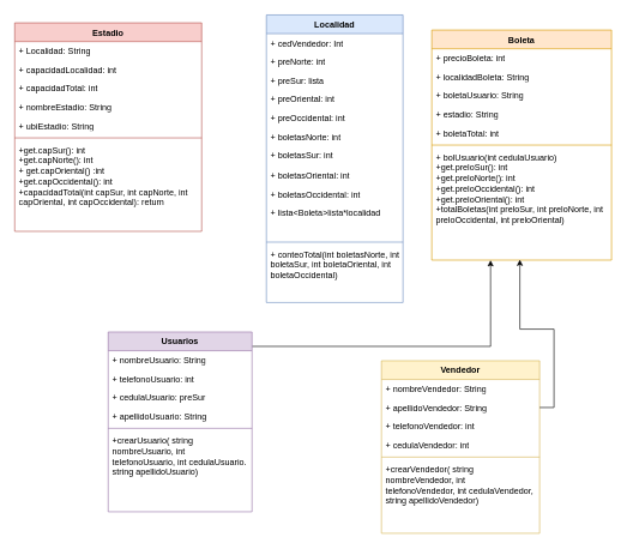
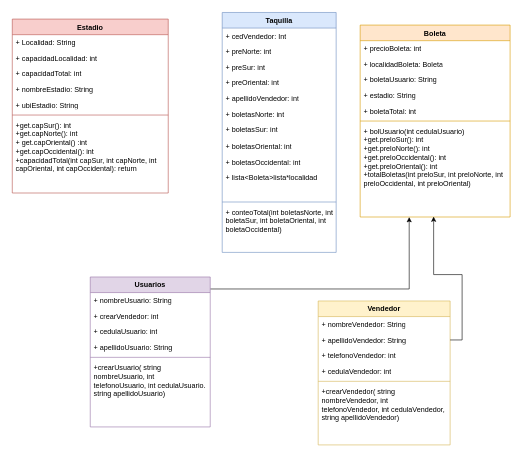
  <mxCell id="0" />
  <mxCell id="1" parent="0" />
  <mxCell id="2" value="Boleta" style="swimlane;fontStyle=1;align=center;verticalAlign=top;childLayout=stackLayout;horizontal=1;startSize=26;horizontalStack=0;resizeParent=1;resizeParentMax=0;resizeLast=0;collapsible=1;marginBottom=0;whiteSpace=wrap;html=1;fillColor=#ffe6cc;strokeColor=#d79b00;" parent="1" vertex="1"><mxGeometry x="600" y="41" width="250" height="320" as="geometry" /></mxCell>
  <mxCell id="3" value="+ precioBoleta: int" style="text;strokeColor=none;fillColor=none;align=left;verticalAlign=top;spacingLeft=4;spacingRight=4;overflow=hidden;rotatable=0;points=[[0,0.5],[1,0.5]];portConstraint=eastwest;whiteSpace=wrap;html=1;" parent="2" vertex="1"><mxGeometry y="26" width="250" height="26" as="geometry" /></mxCell>
- <mxCell id="4" value="+ localidadBoleta: String" style="text;strokeColor=none;fillColor=none;align=left;verticalAlign=top;spacingLeft=4;spacingRight=4;overflow=hidden;rotatable=0;points=[[0,0.5],[1,0.5]];portConstraint=eastwest;whiteSpace=wrap;html=1;" parent="2" vertex="1"><mxGeometry y="52" width="250" height="26" as="geometry" /></mxCell>
+ <mxCell id="4" value="+ localidadBoleta: Boleta" style="text;strokeColor=none;fillColor=none;align=left;verticalAlign=top;spacingLeft=4;spacingRight=4;overflow=hidden;rotatable=0;points=[[0,0.5],[1,0.5]];portConstraint=eastwest;whiteSpace=wrap;html=1;" parent="2" vertex="1"><mxGeometry y="52" width="250" height="26" as="geometry" /></mxCell>
  <mxCell id="5" value="+ boletaUsuario: String" style="text;strokeColor=none;fillColor=none;align=left;verticalAlign=top;spacingLeft=4;spacingRight=4;overflow=hidden;rotatable=0;points=[[0,0.5],[1,0.5]];portConstraint=eastwest;whiteSpace=wrap;html=1;" parent="2" vertex="1"><mxGeometry y="78" width="250" height="26" as="geometry" /></mxCell>
  <mxCell id="6" value="+ estadio: String" style="text;strokeColor=none;fillColor=none;align=left;verticalAlign=top;spacingLeft=4;spacingRight=4;overflow=hidden;rotatable=0;points=[[0,0.5],[1,0.5]];portConstraint=eastwest;whiteSpace=wrap;html=1;" parent="2" vertex="1"><mxGeometry y="104" width="250" height="26" as="geometry" /></mxCell>
  <mxCell id="7" value="&lt;font style=&quot;vertical-align: inherit;&quot;&gt;&lt;font style=&quot;vertical-align: inherit;&quot;&gt;+ boletaTotal: int&lt;/font&gt;&lt;/font&gt;" style="text;strokeColor=none;fillColor=none;align=left;verticalAlign=top;spacingLeft=4;spacingRight=4;overflow=hidden;rotatable=0;points=[[0,0.5],[1,0.5]];portConstraint=eastwest;whiteSpace=wrap;html=1;" parent="2" vertex="1"><mxGeometry y="130" width="250" height="26" as="geometry" /></mxCell>
  <mxCell id="8" value="" style="line;strokeWidth=1;fillColor=none;align=left;verticalAlign=middle;spacingTop=-1;spacingLeft=3;spacingRight=3;rotatable=0;labelPosition=right;points=[];portConstraint=eastwest;strokeColor=inherit;" parent="2" vertex="1"><mxGeometry y="156" width="250" height="8" as="geometry" /></mxCell>
  <mxCell id="9" value="&lt;font style=&quot;vertical-align: inherit;&quot;&gt;&lt;font style=&quot;vertical-align: inherit;&quot;&gt;&lt;font style=&quot;vertical-align: inherit;&quot;&gt;&lt;font style=&quot;vertical-align: inherit;&quot;&gt;&lt;font style=&quot;vertical-align: inherit;&quot;&gt;&lt;font style=&quot;vertical-align: inherit;&quot;&gt;&lt;font style=&quot;vertical-align: inherit;&quot;&gt;&lt;font style=&quot;vertical-align: inherit;&quot;&gt;&lt;font style=&quot;vertical-align: inherit;&quot;&gt;&lt;font style=&quot;vertical-align: inherit;&quot;&gt;&lt;font style=&quot;vertical-align: inherit;&quot;&gt;&lt;font style=&quot;vertical-align: inherit;&quot;&gt;+ bolUsuario(int cedulaUsuario) &lt;/font&gt;&lt;/font&gt;&lt;/font&gt;&lt;/font&gt;&lt;/font&gt;&lt;/font&gt;&lt;br&gt;&lt;font style=&quot;vertical-align: inherit;&quot;&gt;&lt;font style=&quot;vertical-align: inherit;&quot;&gt;&lt;font style=&quot;vertical-align: inherit;&quot;&gt;&lt;font style=&quot;vertical-align: inherit;&quot;&gt;&lt;font style=&quot;vertical-align: inherit;&quot;&gt;&lt;font style=&quot;vertical-align: inherit;&quot;&gt;+get.preloSur(): int &lt;/font&gt;&lt;/font&gt;&lt;/font&gt;&lt;/font&gt;&lt;/font&gt;&lt;/font&gt;&lt;br&gt;&lt;font style=&quot;vertical-align: inherit;&quot;&gt;&lt;font style=&quot;vertical-align: inherit;&quot;&gt;&lt;font style=&quot;vertical-align: inherit;&quot;&gt;&lt;font style=&quot;vertical-align: inherit;&quot;&gt;&lt;font style=&quot;vertical-align: inherit;&quot;&gt;&lt;font style=&quot;vertical-align: inherit;&quot;&gt;+get.preloNorte(): int &lt;/font&gt;&lt;/font&gt;&lt;/font&gt;&lt;/font&gt;&lt;/font&gt;&lt;/font&gt;&lt;br&gt;&lt;font style=&quot;vertical-align: inherit;&quot;&gt;&lt;font style=&quot;vertical-align: inherit;&quot;&gt;&lt;font style=&quot;vertical-align: inherit;&quot;&gt;&lt;font style=&quot;vertical-align: inherit;&quot;&gt;&lt;font style=&quot;vertical-align: inherit;&quot;&gt;&lt;font style=&quot;vertical-align: inherit;&quot;&gt;+get.preloOccidental(): int &lt;/font&gt;&lt;/font&gt;&lt;/font&gt;&lt;/font&gt;&lt;/font&gt;&lt;/font&gt;&lt;br&gt;&lt;font style=&quot;vertical-align: inherit;&quot;&gt;&lt;font style=&quot;vertical-align: inherit;&quot;&gt;&lt;font style=&quot;vertical-align: inherit;&quot;&gt;&lt;font style=&quot;vertical-align: inherit;&quot;&gt;&lt;font style=&quot;vertical-align: inherit;&quot;&gt;&lt;font style=&quot;vertical-align: inherit;&quot;&gt;+get.preloOriental(): int&lt;br&gt;&lt;/font&gt;&lt;/font&gt;&lt;/font&gt;&lt;/font&gt;&lt;/font&gt;&lt;/font&gt;&lt;font style=&quot;vertical-align: inherit;&quot;&gt;&lt;font style=&quot;vertical-align: inherit;&quot;&gt;+totalBoletas(int preloSur, int preloNorte, int preloOccidental, int preloOriental)&lt;/font&gt;&lt;/font&gt;&lt;br&gt;&lt;/font&gt;&lt;/font&gt;&lt;/font&gt;&lt;/font&gt;&lt;/font&gt;&lt;/font&gt;" style="text;strokeColor=none;fillColor=none;align=left;verticalAlign=top;spacingLeft=4;spacingRight=4;overflow=hidden;rotatable=0;points=[[0,0.5],[1,0.5]];portConstraint=eastwest;whiteSpace=wrap;html=1;" parent="2" vertex="1"><mxGeometry y="164" width="250" height="156" as="geometry" /></mxCell>
  <mxCell id="10" value="&lt;font style=&quot;vertical-align: inherit;&quot;&gt;&lt;font style=&quot;vertical-align: inherit;&quot;&gt;Estadio&lt;/font&gt;&lt;/font&gt;" style="swimlane;fontStyle=1;align=center;verticalAlign=top;childLayout=stackLayout;horizontal=1;startSize=26;horizontalStack=0;resizeParent=1;resizeParentMax=0;resizeLast=0;collapsible=1;marginBottom=0;whiteSpace=wrap;html=1;fillColor=#f8cecc;strokeColor=#b85450;" parent="1" vertex="1"><mxGeometry x="20" y="31" width="260" height="290" as="geometry" /></mxCell>
  <mxCell id="11" value="+ Localidad: String" style="text;strokeColor=none;fillColor=none;align=left;verticalAlign=top;spacingLeft=4;spacingRight=4;overflow=hidden;rotatable=0;points=[[0,0.5],[1,0.5]];portConstraint=eastwest;whiteSpace=wrap;html=1;" parent="10" vertex="1"><mxGeometry y="26" width="260" height="26" as="geometry" /></mxCell>
  <mxCell id="12" value="+ capacidadLocalidad: int" style="text;strokeColor=none;fillColor=none;align=left;verticalAlign=top;spacingLeft=4;spacingRight=4;overflow=hidden;rotatable=0;points=[[0,0.5],[1,0.5]];portConstraint=eastwest;whiteSpace=wrap;html=1;" parent="10" vertex="1"><mxGeometry y="52" width="260" height="26" as="geometry" /></mxCell>
  <mxCell id="13" value="+ capacidadTotal: int" style="text;strokeColor=none;fillColor=none;align=left;verticalAlign=top;spacingLeft=4;spacingRight=4;overflow=hidden;rotatable=0;points=[[0,0.5],[1,0.5]];portConstraint=eastwest;whiteSpace=wrap;html=1;" parent="10" vertex="1"><mxGeometry y="78" width="260" height="26" as="geometry" /></mxCell>
  <mxCell id="14" value="+ nombreEstadio: String" style="text;strokeColor=none;fillColor=none;align=left;verticalAlign=top;spacingLeft=4;spacingRight=4;overflow=hidden;rotatable=0;points=[[0,0.5],[1,0.5]];portConstraint=eastwest;whiteSpace=wrap;html=1;" parent="10" vertex="1"><mxGeometry y="104" width="260" height="26" as="geometry" /></mxCell>
  <mxCell id="15" value="+ ubiEstadio: String" style="text;strokeColor=none;fillColor=none;align=left;verticalAlign=top;spacingLeft=4;spacingRight=4;overflow=hidden;rotatable=0;points=[[0,0.5],[1,0.5]];portConstraint=eastwest;whiteSpace=wrap;html=1;" parent="10" vertex="1"><mxGeometry y="130" width="260" height="26" as="geometry" /></mxCell>
  <mxCell id="16" value="" style="line;strokeWidth=1;fillColor=none;align=left;verticalAlign=middle;spacingTop=-1;spacingLeft=3;spacingRight=3;rotatable=0;labelPosition=right;points=[];portConstraint=eastwest;strokeColor=inherit;" parent="10" vertex="1"><mxGeometry y="156" width="260" height="8" as="geometry" /></mxCell>
  <mxCell id="17" value="&lt;font style=&quot;vertical-align: inherit;&quot;&gt;&lt;font style=&quot;vertical-align: inherit;&quot;&gt;&lt;font style=&quot;vertical-align: inherit;&quot;&gt;&lt;font style=&quot;vertical-align: inherit;&quot;&gt;&lt;font style=&quot;vertical-align: inherit;&quot;&gt;&lt;font style=&quot;vertical-align: inherit;&quot;&gt;&lt;font style=&quot;vertical-align: inherit;&quot;&gt;&lt;font style=&quot;vertical-align: inherit;&quot;&gt;&lt;font style=&quot;vertical-align: inherit;&quot;&gt;&lt;font style=&quot;vertical-align: inherit;&quot;&gt;&lt;font style=&quot;vertical-align: inherit;&quot;&gt;&lt;font style=&quot;vertical-align: inherit;&quot;&gt;+get.capSur(): int&lt;/font&gt;&lt;/font&gt;&lt;/font&gt;&lt;/font&gt;&lt;/font&gt;&lt;/font&gt;&lt;/font&gt;&lt;/font&gt;&lt;br&gt;&lt;font style=&quot;vertical-align: inherit;&quot;&gt;&lt;font style=&quot;vertical-align: inherit;&quot;&gt;&lt;font style=&quot;vertical-align: inherit;&quot;&gt;&lt;font style=&quot;vertical-align: inherit;&quot;&gt;&lt;font style=&quot;vertical-align: inherit;&quot;&gt;&lt;font style=&quot;vertical-align: inherit;&quot;&gt;&lt;font style=&quot;vertical-align: inherit;&quot;&gt;&lt;font style=&quot;vertical-align: inherit;&quot;&gt;+get.capNorte(): int&lt;/font&gt;&lt;/font&gt;&lt;/font&gt;&lt;/font&gt;&lt;/font&gt;&lt;/font&gt;&lt;br&gt;&lt;/font&gt;&lt;/font&gt;&lt;font style=&quot;vertical-align: inherit;&quot;&gt;&lt;font style=&quot;vertical-align: inherit;&quot;&gt;&lt;font style=&quot;vertical-align: inherit;&quot;&gt;&lt;font style=&quot;vertical-align: inherit;&quot;&gt;&lt;font style=&quot;vertical-align: inherit;&quot;&gt;&lt;font style=&quot;vertical-align: inherit;&quot;&gt;&lt;font style=&quot;vertical-align: inherit;&quot;&gt;&lt;font style=&quot;vertical-align: inherit;&quot;&gt;+ get.&lt;/font&gt;&lt;/font&gt;&lt;/font&gt;&lt;/font&gt;&lt;/font&gt;&lt;/font&gt;&lt;/font&gt;&lt;/font&gt;&lt;font style=&quot;vertical-align: inherit;&quot;&gt;&lt;font style=&quot;vertical-align: inherit;&quot;&gt;&lt;font style=&quot;vertical-align: inherit;&quot;&gt;&lt;font style=&quot;vertical-align: inherit;&quot;&gt;&lt;font style=&quot;vertical-align: inherit;&quot;&gt;&lt;font style=&quot;vertical-align: inherit;&quot;&gt;&lt;font style=&quot;vertical-align: inherit;&quot;&gt;&lt;font style=&quot;vertical-align: inherit;&quot;&gt;capOriental() :int&amp;nbsp;&lt;/font&gt;&lt;/font&gt;&lt;/font&gt;&lt;/font&gt;&lt;br&gt;&lt;/font&gt;&lt;/font&gt;&lt;/font&gt;&lt;/font&gt;&lt;font style=&quot;vertical-align: inherit;&quot;&gt;&lt;font style=&quot;vertical-align: inherit;&quot;&gt;&lt;font style=&quot;vertical-align: inherit;&quot;&gt;&lt;font style=&quot;vertical-align: inherit;&quot;&gt;&lt;font style=&quot;vertical-align: inherit;&quot;&gt;&lt;font style=&quot;vertical-align: inherit;&quot;&gt; +get.&lt;/font&gt;&lt;/font&gt;&lt;/font&gt;&lt;/font&gt;&lt;/font&gt;&lt;/font&gt;&lt;font style=&quot;vertical-align: inherit;&quot;&gt;&lt;font style=&quot;vertical-align: inherit;&quot;&gt;&lt;font style=&quot;vertical-align: inherit;&quot;&gt;&lt;font style=&quot;vertical-align: inherit;&quot;&gt;&lt;font style=&quot;vertical-align: inherit;&quot;&gt;&lt;font style=&quot;vertical-align: inherit;&quot;&gt;capOccidental(): int&lt;/font&gt;&lt;/font&gt;&lt;br&gt;&lt;/font&gt;&lt;/font&gt;&lt;/font&gt;&lt;/font&gt;&lt;font style=&quot;vertical-align: inherit;&quot;&gt;&lt;font style=&quot;vertical-align: inherit;&quot;&gt;&lt;font style=&quot;vertical-align: inherit;&quot;&gt;&lt;font style=&quot;vertical-align: inherit;&quot;&gt;+capacidadTotal(int capSur, int capNorte, int capOriental, int capOccidental): return&lt;/font&gt;&lt;/font&gt;&lt;/font&gt;&lt;/font&gt;&lt;br&gt;&lt;/font&gt;&lt;/font&gt;&lt;/font&gt;&lt;/font&gt;" style="text;strokeColor=none;fillColor=none;align=left;verticalAlign=top;spacingLeft=4;spacingRight=4;overflow=hidden;rotatable=0;points=[[0,0.5],[1,0.5]];portConstraint=eastwest;whiteSpace=wrap;html=1;" parent="10" vertex="1"><mxGeometry y="164" width="260" height="126" as="geometry" /></mxCell>
  <mxCell id="18" style="edgeStyle=orthogonalEdgeStyle;rounded=0;orthogonalLoop=1;jettySize=auto;html=1;entryX=0.327;entryY=1.001;entryDx=0;entryDy=0;entryPerimeter=0;" edge="1" parent="1" source="19" target="9"><mxGeometry relative="1" as="geometry"><Array as="points"><mxPoint x="682" y="481" /></Array></mxGeometry></mxCell>
  <mxCell id="19" value="Usuarios" style="swimlane;fontStyle=1;align=center;verticalAlign=top;childLayout=stackLayout;horizontal=1;startSize=26;horizontalStack=0;resizeParent=1;resizeParentMax=0;resizeLast=0;collapsible=1;marginBottom=0;whiteSpace=wrap;html=1;fillColor=#e1d5e7;strokeColor=#9673a6;" parent="1" vertex="1"><mxGeometry x="150" y="461" width="200" height="250" as="geometry" /></mxCell>
  <mxCell id="20" value="+ nombreUsuario: String" style="text;strokeColor=none;fillColor=none;align=left;verticalAlign=top;spacingLeft=4;spacingRight=4;overflow=hidden;rotatable=0;points=[[0,0.5],[1,0.5]];portConstraint=eastwest;whiteSpace=wrap;html=1;" parent="19" vertex="1"><mxGeometry y="26" width="200" height="26" as="geometry" /></mxCell>
- <mxCell id="21" value="+ telefonoUsuario: int" style="text;strokeColor=none;fillColor=none;align=left;verticalAlign=top;spacingLeft=4;spacingRight=4;overflow=hidden;rotatable=0;points=[[0,0.5],[1,0.5]];portConstraint=eastwest;whiteSpace=wrap;html=1;" parent="19" vertex="1"><mxGeometry y="52" width="200" height="26" as="geometry" /></mxCell>
- <mxCell id="22" value="+ cedulaUsuario: preSur" style="text;strokeColor=none;fillColor=none;align=left;verticalAlign=top;spacingLeft=4;spacingRight=4;overflow=hidden;rotatable=0;points=[[0,0.5],[1,0.5]];portConstraint=eastwest;whiteSpace=wrap;html=1;" parent="19" vertex="1"><mxGeometry y="78" width="200" height="26" as="geometry" /></mxCell>
+ <mxCell id="21" value="+ crearVendedor: int" style="text;strokeColor=none;fillColor=none;align=left;verticalAlign=top;spacingLeft=4;spacingRight=4;overflow=hidden;rotatable=0;points=[[0,0.5],[1,0.5]];portConstraint=eastwest;whiteSpace=wrap;html=1;" parent="19" vertex="1"><mxGeometry y="52" width="200" height="26" as="geometry" /></mxCell>
+ <mxCell id="22" value="+ cedulaUsuario: int" style="text;strokeColor=none;fillColor=none;align=left;verticalAlign=top;spacingLeft=4;spacingRight=4;overflow=hidden;rotatable=0;points=[[0,0.5],[1,0.5]];portConstraint=eastwest;whiteSpace=wrap;html=1;" parent="19" vertex="1"><mxGeometry y="78" width="200" height="26" as="geometry" /></mxCell>
  <mxCell id="23" value="+ apellidoUsuario: String" style="text;strokeColor=none;fillColor=none;align=left;verticalAlign=top;spacingLeft=4;spacingRight=4;overflow=hidden;rotatable=0;points=[[0,0.5],[1,0.5]];portConstraint=eastwest;whiteSpace=wrap;html=1;" parent="19" vertex="1"><mxGeometry y="104" width="200" height="26" as="geometry" /></mxCell>
  <mxCell id="24" value="" style="line;strokeWidth=1;fillColor=none;align=left;verticalAlign=middle;spacingTop=-1;spacingLeft=3;spacingRight=3;rotatable=0;labelPosition=right;points=[];portConstraint=eastwest;strokeColor=inherit;" parent="19" vertex="1"><mxGeometry y="130" width="200" height="8" as="geometry" /></mxCell>
  <mxCell id="25" value="&lt;font style=&quot;vertical-align: inherit;&quot;&gt;&lt;font style=&quot;vertical-align: inherit;&quot;&gt;&lt;font style=&quot;vertical-align: inherit;&quot;&gt;&lt;font style=&quot;vertical-align: inherit;&quot;&gt;&lt;font style=&quot;vertical-align: inherit;&quot;&gt;&lt;font style=&quot;vertical-align: inherit;&quot;&gt;&lt;font style=&quot;vertical-align: inherit;&quot;&gt;&lt;font style=&quot;vertical-align: inherit;&quot;&gt;+crearUsuario( string nombreUsuario, int telefonoUsuario, int cedulaUsuario. string apellidoUsuario)&lt;/font&gt;&lt;/font&gt;&lt;/font&gt;&lt;/font&gt;&lt;/font&gt;&lt;/font&gt;&lt;/font&gt;&lt;/font&gt;" style="text;strokeColor=none;fillColor=none;align=left;verticalAlign=top;spacingLeft=4;spacingRight=4;overflow=hidden;rotatable=0;points=[[0,0.5],[1,0.5]];portConstraint=eastwest;whiteSpace=wrap;html=1;" parent="19" vertex="1"><mxGeometry y="138" width="200" height="112" as="geometry" /></mxCell>
  <mxCell id="26" value="Vendedor" style="swimlane;fontStyle=1;align=center;verticalAlign=top;childLayout=stackLayout;horizontal=1;startSize=26;horizontalStack=0;resizeParent=1;resizeParentMax=0;resizeLast=0;collapsible=1;marginBottom=0;whiteSpace=wrap;html=1;fillColor=#fff2cc;strokeColor=#d6b656;" parent="1" vertex="1"><mxGeometry x="530" y="501" width="220" height="240" as="geometry" /></mxCell>
  <mxCell id="27" value="+ nombreVendedor: String" style="text;strokeColor=none;fillColor=none;align=left;verticalAlign=top;spacingLeft=4;spacingRight=4;overflow=hidden;rotatable=0;points=[[0,0.5],[1,0.5]];portConstraint=eastwest;whiteSpace=wrap;html=1;" parent="26" vertex="1"><mxGeometry y="26" width="220" height="26" as="geometry" /></mxCell>
  <mxCell id="28" value="+ apellidoVendedor: String" style="text;strokeColor=none;fillColor=none;align=left;verticalAlign=top;spacingLeft=4;spacingRight=4;overflow=hidden;rotatable=0;points=[[0,0.5],[1,0.5]];portConstraint=eastwest;whiteSpace=wrap;html=1;" parent="26" vertex="1"><mxGeometry y="52" width="220" height="26" as="geometry" /></mxCell>
  <mxCell id="29" value="+ telefonoVendedor: int" style="text;strokeColor=none;fillColor=none;align=left;verticalAlign=top;spacingLeft=4;spacingRight=4;overflow=hidden;rotatable=0;points=[[0,0.5],[1,0.5]];portConstraint=eastwest;whiteSpace=wrap;html=1;" parent="26" vertex="1"><mxGeometry y="78" width="220" height="26" as="geometry" /></mxCell>
  <mxCell id="30" value="+ cedulaVendedor: int" style="text;strokeColor=none;fillColor=none;align=left;verticalAlign=top;spacingLeft=4;spacingRight=4;overflow=hidden;rotatable=0;points=[[0,0.5],[1,0.5]];portConstraint=eastwest;whiteSpace=wrap;html=1;" parent="26" vertex="1"><mxGeometry y="104" width="220" height="26" as="geometry" /></mxCell>
  <mxCell id="31" value="" style="line;strokeWidth=1;fillColor=none;align=left;verticalAlign=middle;spacingTop=-1;spacingLeft=3;spacingRight=3;rotatable=0;labelPosition=right;points=[];portConstraint=eastwest;strokeColor=inherit;" parent="26" vertex="1"><mxGeometry y="130" width="220" height="8" as="geometry" /></mxCell>
  <mxCell id="32" value="&lt;font style=&quot;vertical-align: inherit;&quot;&gt;&lt;font style=&quot;vertical-align: inherit;&quot;&gt;&lt;font style=&quot;vertical-align: inherit;&quot;&gt;&lt;font style=&quot;vertical-align: inherit;&quot;&gt;&lt;font style=&quot;vertical-align: inherit;&quot;&gt;&lt;font style=&quot;vertical-align: inherit;&quot;&gt;+crearVendedor( string nombreVendedor, int telefonoVendedor, int cedulaVendedor, string apellidoVendedor)&lt;/font&gt;&lt;/font&gt;&lt;/font&gt;&lt;/font&gt;&lt;/font&gt;&lt;/font&gt;" style="text;strokeColor=none;fillColor=none;align=left;verticalAlign=top;spacingLeft=4;spacingRight=4;overflow=hidden;rotatable=0;points=[[0,0.5],[1,0.5]];portConstraint=eastwest;whiteSpace=wrap;html=1;" parent="26" vertex="1"><mxGeometry y="138" width="220" height="102" as="geometry" /></mxCell>
- <mxCell id="33" value="Localidad" style="swimlane;fontStyle=1;align=center;verticalAlign=top;childLayout=stackLayout;horizontal=1;startSize=26;horizontalStack=0;resizeParent=1;resizeParentMax=0;resizeLast=0;collapsible=1;marginBottom=0;whiteSpace=wrap;html=1;fillColor=#dae8fc;strokeColor=#6c8ebf;" parent="1" vertex="1"><mxGeometry x="370" y="20" width="190" height="400" as="geometry" /></mxCell>
+ <mxCell id="33" value="Taquilla" style="swimlane;fontStyle=1;align=center;verticalAlign=top;childLayout=stackLayout;horizontal=1;startSize=26;horizontalStack=0;resizeParent=1;resizeParentMax=0;resizeLast=0;collapsible=1;marginBottom=0;whiteSpace=wrap;html=1;fillColor=#dae8fc;strokeColor=#6c8ebf;" parent="1" vertex="1"><mxGeometry x="370" y="20" width="190" height="400" as="geometry" /></mxCell>
  <mxCell id="34" value="+ cedVendedor: Int" style="text;strokeColor=none;fillColor=none;align=left;verticalAlign=top;spacingLeft=4;spacingRight=4;overflow=hidden;rotatable=0;points=[[0,0.5],[1,0.5]];portConstraint=eastwest;whiteSpace=wrap;html=1;" parent="33" vertex="1"><mxGeometry y="26" width="190" height="26" as="geometry" /></mxCell>
  <mxCell id="35" value="+ preNorte: int" style="text;strokeColor=none;fillColor=none;align=left;verticalAlign=top;spacingLeft=4;spacingRight=4;overflow=hidden;rotatable=0;points=[[0,0.5],[1,0.5]];portConstraint=eastwest;whiteSpace=wrap;html=1;" parent="33" vertex="1"><mxGeometry y="52" width="190" height="26" as="geometry" /></mxCell>
- <mxCell id="36" value="+ preSur: lista" style="text;strokeColor=none;fillColor=none;align=left;verticalAlign=top;spacingLeft=4;spacingRight=4;overflow=hidden;rotatable=0;points=[[0,0.5],[1,0.5]];portConstraint=eastwest;whiteSpace=wrap;html=1;" parent="33" vertex="1"><mxGeometry y="78" width="190" height="26" as="geometry" /></mxCell>
+ <mxCell id="36" value="+ preSur: int" style="text;strokeColor=none;fillColor=none;align=left;verticalAlign=top;spacingLeft=4;spacingRight=4;overflow=hidden;rotatable=0;points=[[0,0.5],[1,0.5]];portConstraint=eastwest;whiteSpace=wrap;html=1;" parent="33" vertex="1"><mxGeometry y="78" width="190" height="26" as="geometry" /></mxCell>
  <mxCell id="37" value="+ preOriental: int" style="text;strokeColor=none;fillColor=none;align=left;verticalAlign=top;spacingLeft=4;spacingRight=4;overflow=hidden;rotatable=0;points=[[0,0.5],[1,0.5]];portConstraint=eastwest;whiteSpace=wrap;html=1;" parent="33" vertex="1"><mxGeometry y="104" width="190" height="26" as="geometry" /></mxCell>
- <mxCell id="38" value="+ preOccidental: int" style="text;strokeColor=none;fillColor=none;align=left;verticalAlign=top;spacingLeft=4;spacingRight=4;overflow=hidden;rotatable=0;points=[[0,0.5],[1,0.5]];portConstraint=eastwest;whiteSpace=wrap;html=1;" parent="33" vertex="1"><mxGeometry y="130" width="190" height="26" as="geometry" /></mxCell>
+ <mxCell id="38" value="+ apellidoVendedor: int" style="text;strokeColor=none;fillColor=none;align=left;verticalAlign=top;spacingLeft=4;spacingRight=4;overflow=hidden;rotatable=0;points=[[0,0.5],[1,0.5]];portConstraint=eastwest;whiteSpace=wrap;html=1;" parent="33" vertex="1"><mxGeometry y="130" width="190" height="26" as="geometry" /></mxCell>
  <mxCell id="39" value="&lt;font style=&quot;vertical-align: inherit;&quot;&gt;&lt;font style=&quot;vertical-align: inherit;&quot;&gt;+ boletasNorte: int&lt;/font&gt;&lt;/font&gt;" style="text;strokeColor=none;fillColor=none;align=left;verticalAlign=top;spacingLeft=4;spacingRight=4;overflow=hidden;rotatable=0;points=[[0,0.5],[1,0.5]];portConstraint=eastwest;whiteSpace=wrap;html=1;" parent="33" vertex="1"><mxGeometry y="156" width="190" height="26" as="geometry" /></mxCell>
  <mxCell id="40" value="&lt;font style=&quot;vertical-align: inherit;&quot;&gt;&lt;font style=&quot;vertical-align: inherit;&quot;&gt;+ boletasSur: int&lt;/font&gt;&lt;/font&gt;" style="text;strokeColor=none;fillColor=none;align=left;verticalAlign=top;spacingLeft=4;spacingRight=4;overflow=hidden;rotatable=0;points=[[0,0.5],[1,0.5]];portConstraint=eastwest;whiteSpace=wrap;html=1;" parent="33" vertex="1"><mxGeometry y="182" width="190" height="28" as="geometry" /></mxCell>
  <mxCell id="41" value="&lt;font style=&quot;vertical-align: inherit;&quot;&gt;&lt;font style=&quot;vertical-align: inherit;&quot;&gt;+ boletasOriental: int&lt;/font&gt;&lt;/font&gt;" style="text;strokeColor=none;fillColor=none;align=left;verticalAlign=top;spacingLeft=4;spacingRight=4;overflow=hidden;rotatable=0;points=[[0,0.5],[1,0.5]];portConstraint=eastwest;whiteSpace=wrap;html=1;" parent="33" vertex="1"><mxGeometry y="210" width="190" height="26" as="geometry" /></mxCell>
  <mxCell id="42" value="&lt;font style=&quot;vertical-align: inherit;&quot;&gt;&lt;font style=&quot;vertical-align: inherit;&quot;&gt;+ boletasOccidental: int&lt;/font&gt;&lt;/font&gt;" style="text;strokeColor=none;fillColor=none;align=left;verticalAlign=top;spacingLeft=4;spacingRight=4;overflow=hidden;rotatable=0;points=[[0,0.5],[1,0.5]];portConstraint=eastwest;whiteSpace=wrap;html=1;" parent="33" vertex="1"><mxGeometry y="236" width="190" height="26" as="geometry" /></mxCell>
  <mxCell id="43" value="&lt;font style=&quot;vertical-align: inherit;&quot;&gt;&lt;font style=&quot;vertical-align: inherit;&quot;&gt;+ lista&amp;lt;Boleta&amp;gt;lista*localidad&lt;/font&gt;&lt;/font&gt;" style="text;strokeColor=none;fillColor=none;align=left;verticalAlign=top;spacingLeft=4;spacingRight=4;overflow=hidden;rotatable=0;points=[[0,0.5],[1,0.5]];portConstraint=eastwest;whiteSpace=wrap;html=1;" parent="33" vertex="1"><mxGeometry y="262" width="190" height="50" as="geometry" /></mxCell>
  <mxCell id="44" value="" style="line;strokeWidth=1;fillColor=none;align=left;verticalAlign=middle;spacingTop=-1;spacingLeft=3;spacingRight=3;rotatable=0;labelPosition=right;points=[];portConstraint=eastwest;strokeColor=inherit;" parent="33" vertex="1"><mxGeometry y="312" width="190" height="8" as="geometry" /></mxCell>
  <mxCell id="45" value="&lt;font style=&quot;vertical-align: inherit;&quot;&gt;&lt;font style=&quot;vertical-align: inherit;&quot;&gt;&lt;font style=&quot;vertical-align: inherit;&quot;&gt;&lt;font style=&quot;vertical-align: inherit;&quot;&gt;&lt;font style=&quot;vertical-align: inherit;&quot;&gt;&lt;font style=&quot;vertical-align: inherit;&quot;&gt;&lt;font style=&quot;vertical-align: inherit;&quot;&gt;&lt;font style=&quot;vertical-align: inherit;&quot;&gt;&lt;font style=&quot;vertical-align: inherit;&quot;&gt;&lt;font style=&quot;vertical-align: inherit;&quot;&gt;+ conteoTotal(int boletasNorte, int boletaSur, int boletaOriental, int boletaOccidental)&lt;/font&gt;&lt;/font&gt;&lt;/font&gt;&lt;/font&gt;&lt;/font&gt;&lt;/font&gt;&lt;/font&gt;&lt;/font&gt;&lt;/font&gt;&lt;/font&gt;" style="text;strokeColor=none;fillColor=none;align=left;verticalAlign=top;spacingLeft=4;spacingRight=4;overflow=hidden;rotatable=0;points=[[0,0.5],[1,0.5]];portConstraint=eastwest;whiteSpace=wrap;html=1;" parent="33" vertex="1"><mxGeometry y="320" width="190" height="80" as="geometry" /></mxCell>
  <mxCell id="46" style="edgeStyle=orthogonalEdgeStyle;rounded=0;orthogonalLoop=1;jettySize=auto;html=1;entryX=0.49;entryY=0.996;entryDx=0;entryDy=0;entryPerimeter=0;" edge="1" parent="1" source="28" target="9"><mxGeometry relative="1" as="geometry" /></mxCell>
